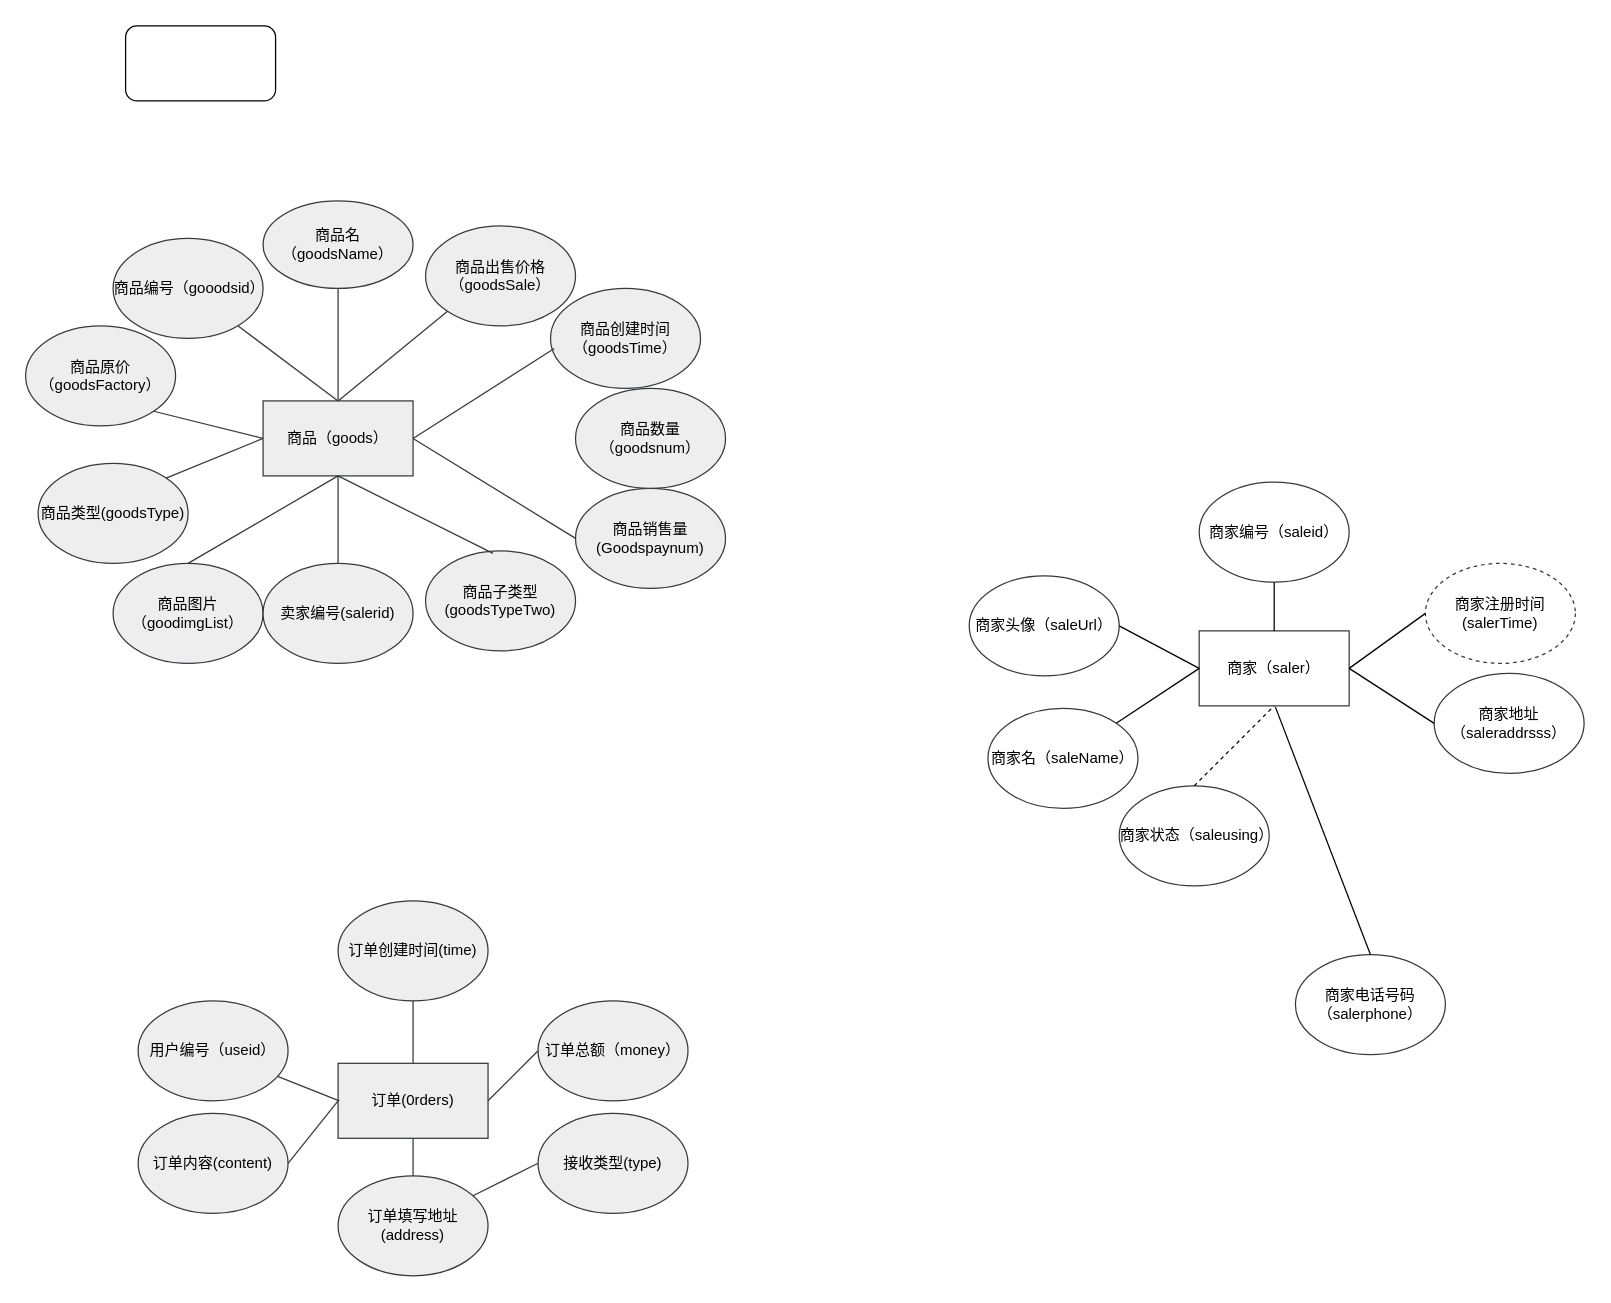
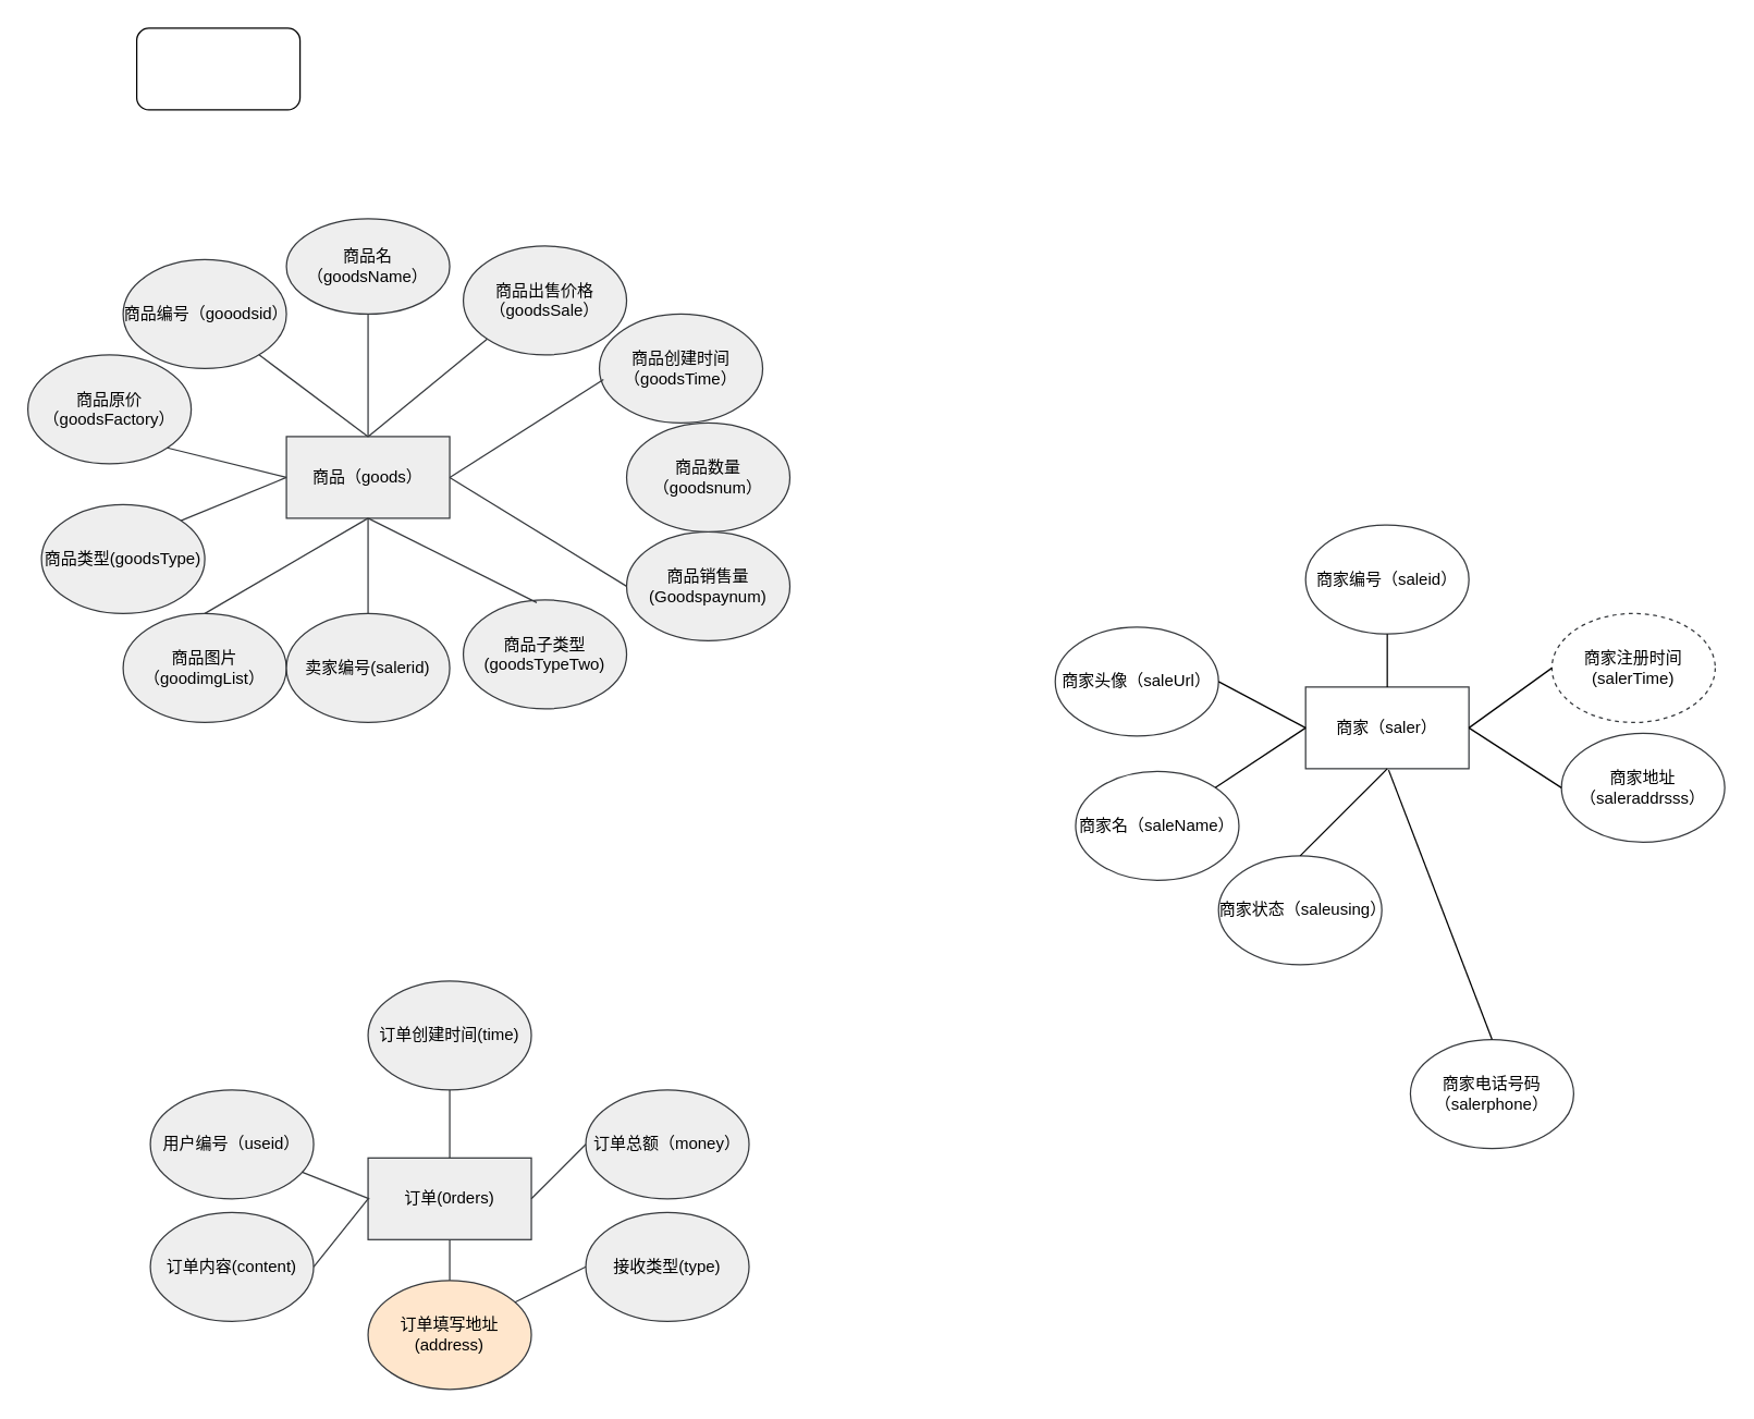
  <mxCell id="0" />
  <mxCell id="1" parent="0" />
  <mxCell id="2" value="" style="rounded=1;whiteSpace=wrap;html=1;" parent="1" vertex="1"><mxGeometry x="100" y="20" width="120" height="60" as="geometry" /></mxCell>
  <mxCell id="3" value="商品（goods）" style="rounded=0;whiteSpace=wrap;html=1;fillColor=#eeeeee;strokeColor=#36393d;fontColor=#000000;" parent="1" vertex="1"><mxGeometry x="210" y="320" width="120" height="60" as="geometry" /></mxCell>
  <mxCell id="4" value="商品原价（goodsFactory）" style="ellipse;whiteSpace=wrap;html=1;fillColor=#eeeeee;strokeColor=#36393d;fontColor=#000000;" parent="1" vertex="1"><mxGeometry x="20" y="260" width="120" height="80" as="geometry" /></mxCell>
  <mxCell id="5" value="商品名（goodsName）" style="ellipse;whiteSpace=wrap;html=1;fillColor=#eeeeee;strokeColor=#36393d;fontColor=#000000;" parent="1" vertex="1"><mxGeometry x="210" y="160" width="120" height="70" as="geometry" /></mxCell>
  <mxCell id="6" value="商品销售量(Goodspaynum)" style="ellipse;whiteSpace=wrap;html=1;fillColor=#eeeeee;strokeColor=#36393d;fontColor=#000000;" parent="1" vertex="1"><mxGeometry x="460" y="390" width="120" height="80" as="geometry" /></mxCell>
  <mxCell id="7" value="" style="endArrow=none;html=1;exitX=0.5;exitY=0;exitDx=0;exitDy=0;entryX=0.5;entryY=1;entryDx=0;entryDy=0;fillColor=#eeeeee;strokeColor=#36393d;fontColor=#000000;" parent="1" source="3" target="5" edge="1"><mxGeometry width="50" height="50" relative="1" as="geometry"><mxPoint x="220" y="330" as="sourcePoint" /><mxPoint x="270" y="280" as="targetPoint" /></mxGeometry></mxCell>
  <mxCell id="8" value="" style="endArrow=none;html=1;entryX=0;entryY=0.5;entryDx=0;entryDy=0;fillColor=#eeeeee;strokeColor=#36393d;fontColor=#000000;" parent="1" target="6" edge="1"><mxGeometry width="50" height="50" relative="1" as="geometry"><mxPoint x="330" y="350" as="sourcePoint" /><mxPoint x="380" y="300" as="targetPoint" /></mxGeometry></mxCell>
  <mxCell id="9" value="" style="endArrow=none;html=1;entryX=0;entryY=0.5;entryDx=0;entryDy=0;exitX=1;exitY=1;exitDx=0;exitDy=0;fillColor=#eeeeee;strokeColor=#36393d;fontColor=#000000;" parent="1" source="4" target="3" edge="1"><mxGeometry width="50" height="50" relative="1" as="geometry"><mxPoint x="170" y="350" as="sourcePoint" /><mxPoint x="220" y="300" as="targetPoint" /></mxGeometry></mxCell>
  <mxCell id="10" value="商品图片（goodimgList）" style="ellipse;whiteSpace=wrap;html=1;fillColor=#eeeeee;strokeColor=#36393d;fontColor=#000000;" parent="1" vertex="1"><mxGeometry x="90" y="450" width="120" height="80" as="geometry" /></mxCell>
  <mxCell id="11" value="" style="endArrow=none;html=1;entryX=0.5;entryY=1;entryDx=0;entryDy=0;exitX=0.5;exitY=0;exitDx=0;exitDy=0;fillColor=#eeeeee;strokeColor=#36393d;fontColor=#000000;" parent="1" source="10" target="3" edge="1"><mxGeometry width="50" height="50" relative="1" as="geometry"><mxPoint x="264" y="427" as="sourcePoint" /><mxPoint x="340" y="250" as="targetPoint" /></mxGeometry></mxCell>
  <mxCell id="12" value="卖家编号(salerid)" style="ellipse;whiteSpace=wrap;html=1;fillColor=#eeeeee;strokeColor=#36393d;fontColor=#000000;" parent="1" vertex="1"><mxGeometry x="210" y="450" width="120" height="80" as="geometry" /></mxCell>
  <mxCell id="13" value="" style="endArrow=none;html=1;fillColor=#eeeeee;strokeColor=#36393d;fontColor=#000000;" parent="1" source="12" edge="1"><mxGeometry width="50" height="50" relative="1" as="geometry"><mxPoint x="300" y="430" as="sourcePoint" /><mxPoint x="270" y="380" as="targetPoint" /></mxGeometry></mxCell>
  <mxCell id="14" value="商品编号（gooodsid）" style="ellipse;whiteSpace=wrap;html=1;fillColor=#eeeeee;strokeColor=#36393d;fontColor=#000000;" parent="1" vertex="1"><mxGeometry x="90" y="190" width="120" height="80" as="geometry" /></mxCell>
  <mxCell id="15" value="" style="endArrow=none;html=1;fillColor=#eeeeee;strokeColor=#36393d;fontColor=#000000;" parent="1" source="14" edge="1"><mxGeometry width="50" height="50" relative="1" as="geometry"><mxPoint x="190" y="340" as="sourcePoint" /><mxPoint x="270" y="320" as="targetPoint" /></mxGeometry></mxCell>
  <mxCell id="16" value="商品出售价格（goodsSale）" style="ellipse;whiteSpace=wrap;html=1;shadow=0;fillColor=#eeeeee;strokeColor=#36393d;fontColor=#000000;" parent="1" vertex="1"><mxGeometry x="340" y="180" width="120" height="80" as="geometry" /></mxCell>
  <mxCell id="17" value="" style="endArrow=none;html=1;exitX=0.5;exitY=0;exitDx=0;exitDy=0;entryX=0;entryY=1;entryDx=0;entryDy=0;fillColor=#eeeeee;strokeColor=#36393d;fontColor=#000000;" parent="1" source="3" target="16" edge="1"><mxGeometry width="50" height="50" relative="1" as="geometry"><mxPoint x="320" y="340" as="sourcePoint" /><mxPoint x="370" y="290" as="targetPoint" /></mxGeometry></mxCell>
  <mxCell id="18" value="商品类型(goodsType)" style="ellipse;whiteSpace=wrap;html=1;fillColor=#eeeeee;strokeColor=#36393d;fontColor=#000000;" parent="1" vertex="1"><mxGeometry x="30" y="370" width="120" height="80" as="geometry" /></mxCell>
  <mxCell id="19" value="商品子类型(goodsTypeTwo)" style="ellipse;whiteSpace=wrap;html=1;fillColor=#eeeeee;strokeColor=#36393d;fontColor=#000000;" parent="1" vertex="1"><mxGeometry x="340" y="440" width="120" height="80" as="geometry" /></mxCell>
  <mxCell id="20" value="" style="endArrow=none;html=1;exitX=1;exitY=0;exitDx=0;exitDy=0;entryX=0;entryY=0.5;entryDx=0;entryDy=0;fillColor=#eeeeee;strokeColor=#36393d;fontColor=#000000;" parent="1" source="18" target="3" edge="1"><mxGeometry width="50" height="50" relative="1" as="geometry"><mxPoint x="140" y="420" as="sourcePoint" /><mxPoint x="190" y="370" as="targetPoint" /></mxGeometry></mxCell>
  <mxCell id="21" value="" style="endArrow=none;html=1;exitX=0.45;exitY=0.025;exitDx=0;exitDy=0;exitPerimeter=0;fillColor=#eeeeee;strokeColor=#36393d;fontColor=#000000;" parent="1" source="19" edge="1"><mxGeometry width="50" height="50" relative="1" as="geometry"><mxPoint x="290" y="340" as="sourcePoint" /><mxPoint x="270" y="380" as="targetPoint" /></mxGeometry></mxCell>
  <mxCell id="22" value="商品数量（goodsnum）" style="ellipse;whiteSpace=wrap;html=1;fillColor=#eeeeee;strokeColor=#36393d;fontColor=#000000;" parent="1" vertex="1"><mxGeometry x="460" y="310" width="120" height="80" as="geometry" /></mxCell>
  <mxCell id="23" value="商品创建时间（goodsTime）" style="ellipse;whiteSpace=wrap;html=1;fillColor=#eeeeee;strokeColor=#36393d;fontColor=#000000;" parent="1" vertex="1"><mxGeometry x="440" y="230" width="120" height="80" as="geometry" /></mxCell>
  <mxCell id="24" value="" style="endArrow=none;html=1;entryX=0.025;entryY=0.6;entryDx=0;entryDy=0;entryPerimeter=0;exitX=1;exitY=0.5;exitDx=0;exitDy=0;fillColor=#eeeeee;strokeColor=#36393d;fontColor=#000000;" parent="1" source="3" target="23" edge="1"><mxGeometry width="50" height="50" relative="1" as="geometry"><mxPoint x="290" y="330" as="sourcePoint" /><mxPoint x="340" y="280" as="targetPoint" /></mxGeometry></mxCell>
  <mxCell id="25" value="订单(0rders)" style="rounded=0;whiteSpace=wrap;html=1;fillColor=#eeeeee;strokeColor=#36393d;fontColor=#000000;" parent="1" vertex="1"><mxGeometry x="270" y="850" width="120" height="60" as="geometry" /></mxCell>
  <mxCell id="26" value="订单内容(content)" style="ellipse;whiteSpace=wrap;html=1;fillColor=#eeeeee;strokeColor=#36393d;fontColor=#000000;" parent="1" vertex="1"><mxGeometry x="110" y="890" width="120" height="80" as="geometry" /></mxCell>
- <mxCell id="27" value="订单填写地址(address)" style="ellipse;whiteSpace=wrap;html=1;fillColor=#eeeeee;strokeColor=#36393d;fontColor=#000000;" parent="1" vertex="1"><mxGeometry x="270" y="940" width="120" height="80" as="geometry" /></mxCell>
+ <mxCell id="27" value="订单填写地址(address)" style="ellipse;whiteSpace=wrap;html=1;fillColor=#ffe6cc;strokeColor=#36393d;fontColor=#000000;" parent="1" vertex="1"><mxGeometry x="270" y="940" width="120" height="80" as="geometry" /></mxCell>
  <mxCell id="28" value="接收类型(type)" style="ellipse;whiteSpace=wrap;html=1;fillColor=#eeeeee;strokeColor=#36393d;fontColor=#000000;" parent="1" vertex="1"><mxGeometry x="430" y="890" width="120" height="80" as="geometry" /></mxCell>
  <mxCell id="29" value="订单创建时间(time)" style="ellipse;whiteSpace=wrap;html=1;fillColor=#eeeeee;strokeColor=#36393d;fontColor=#000000;" parent="1" vertex="1"><mxGeometry x="270" y="720" width="120" height="80" as="geometry" /></mxCell>
  <mxCell id="30" value="" style="endArrow=none;html=1;exitX=1;exitY=0.5;exitDx=0;exitDy=0;entryX=0;entryY=0.5;entryDx=0;entryDy=0;fillColor=#eeeeee;strokeColor=#36393d;fontColor=#000000;" parent="1" source="26" target="25" edge="1"><mxGeometry width="50" height="50" relative="1" as="geometry"><mxPoint x="270" y="920" as="sourcePoint" /><mxPoint x="320" y="870" as="targetPoint" /></mxGeometry></mxCell>
  <mxCell id="31" value="" style="endArrow=none;html=1;entryX=0.5;entryY=1;entryDx=0;entryDy=0;fillColor=#eeeeee;strokeColor=#36393d;fontColor=#000000;" parent="1" target="25" edge="1"><mxGeometry width="50" height="50" relative="1" as="geometry"><mxPoint x="330" y="940" as="sourcePoint" /><mxPoint x="330" y="920" as="targetPoint" /></mxGeometry></mxCell>
  <mxCell id="32" value="" style="endArrow=none;html=1;entryX=0.5;entryY=1;entryDx=0;entryDy=0;fillColor=#eeeeee;strokeColor=#36393d;fontColor=#000000;" parent="1" target="29" edge="1"><mxGeometry width="50" height="50" relative="1" as="geometry"><mxPoint x="330" y="850" as="sourcePoint" /><mxPoint x="280" y="790" as="targetPoint" /></mxGeometry></mxCell>
  <mxCell id="33" value="" style="endArrow=none;html=1;exitX=0;exitY=0.5;exitDx=0;exitDy=0;fillColor=#eeeeee;strokeColor=#36393d;fontColor=#000000;" parent="1" source="28" target="27" edge="1"><mxGeometry width="50" height="50" relative="1" as="geometry"><mxPoint x="270" y="920" as="sourcePoint" /><mxPoint x="320" y="870" as="targetPoint" /></mxGeometry></mxCell>
  <mxCell id="34" value="用户编号（useid）" style="ellipse;whiteSpace=wrap;html=1;fillColor=#eeeeee;strokeColor=#36393d;fontColor=#000000;" parent="1" vertex="1"><mxGeometry x="110" y="800" width="120" height="80" as="geometry" /></mxCell>
  <mxCell id="35" value="订单总额（money）" style="ellipse;whiteSpace=wrap;html=1;fillColor=#eeeeee;strokeColor=#36393d;fontColor=#000000;" parent="1" vertex="1"><mxGeometry x="430" y="800" width="120" height="80" as="geometry" /></mxCell>
  <mxCell id="36" value="" style="endArrow=none;html=1;fillColor=#eeeeee;strokeColor=#36393d;fontColor=#000000;" parent="1" source="34" edge="1"><mxGeometry width="50" height="50" relative="1" as="geometry"><mxPoint x="220" y="870" as="sourcePoint" /><mxPoint x="271" y="880" as="targetPoint" /></mxGeometry></mxCell>
  <mxCell id="37" value="" style="endArrow=none;html=1;exitX=1;exitY=0.5;exitDx=0;exitDy=0;entryX=0;entryY=0.5;entryDx=0;entryDy=0;fillColor=#eeeeee;strokeColor=#36393d;fontColor=#000000;" parent="1" source="25" target="35" edge="1"><mxGeometry width="50" height="50" relative="1" as="geometry"><mxPoint x="400" y="880" as="sourcePoint" /><mxPoint x="450" y="830" as="targetPoint" /></mxGeometry></mxCell>
  <mxCell id="38" value="商家（saler）" style="rounded=0;whiteSpace=wrap;html=1;shadow=0;strokeColor=#36393d;fontColor=#000000;fillColor=none;" parent="1" vertex="1"><mxGeometry x="959" y="504" width="120" height="60" as="geometry" /></mxCell>
  <mxCell id="39" value="商家头像（saleUrl）" style="ellipse;whiteSpace=wrap;html=1;shadow=0;strokeColor=#36393d;fontColor=#000000;fillColor=none;" parent="1" vertex="1"><mxGeometry x="775" y="460" width="120" height="80" as="geometry" /></mxCell>
  <mxCell id="40" value="商家状态（saleusing）" style="ellipse;whiteSpace=wrap;html=1;shadow=0;strokeColor=#36393d;fontColor=#000000;fillColor=none;" parent="1" vertex="1"><mxGeometry x="895" y="628" width="120" height="80" as="geometry" /></mxCell>
  <mxCell id="41" value="商家编号（saleid）" style="ellipse;whiteSpace=wrap;html=1;shadow=0;strokeColor=#36393d;fontColor=#000000;fillColor=none;" parent="1" vertex="1"><mxGeometry x="959" y="385" width="120" height="80" as="geometry" /></mxCell>
  <mxCell id="42" value="商家注册时间(salerTime)" style="ellipse;whiteSpace=wrap;html=1;shadow=0;strokeColor=#36393d;fontColor=#000000;fillColor=none;dashed=1;" parent="1" vertex="1"><mxGeometry x="1140" y="450" width="120" height="80" as="geometry" /></mxCell>
  <mxCell id="43" value="" style="endArrow=none;html=1;fontColor=#000000;exitX=1;exitY=0.5;exitDx=0;exitDy=0;entryX=0;entryY=0.5;entryDx=0;entryDy=0;strokeColor=#000000;" parent="1" source="39" target="38" edge="1"><mxGeometry width="50" height="50" relative="1" as="geometry"><mxPoint x="891" y="504" as="sourcePoint" /><mxPoint x="941" y="454" as="targetPoint" /></mxGeometry></mxCell>
- <mxCell id="44" value="" style="endArrow=none;html=1;fontColor=#000000;exitX=0.5;exitY=0;exitDx=0;exitDy=0;entryX=0.5;entryY=1;entryDx=0;entryDy=0;strokeColor=#000000;dashed=1;" parent="1" source="40" target="38" edge="1"><mxGeometry width="50" height="50" relative="1" as="geometry"><mxPoint x="881" y="542" as="sourcePoint" /><mxPoint x="969" y="544" as="targetPoint" /></mxGeometry></mxCell>
+ <mxCell id="44" value="" style="endArrow=none;html=1;fontColor=#000000;exitX=0.5;exitY=0;exitDx=0;exitDy=0;entryX=0.5;entryY=1;entryDx=0;entryDy=0;strokeColor=#000000;" parent="1" source="40" target="38" edge="1"><mxGeometry width="50" height="50" relative="1" as="geometry"><mxPoint x="881" y="542" as="sourcePoint" /><mxPoint x="969" y="544" as="targetPoint" /></mxGeometry></mxCell>
  <mxCell id="45" value="" style="endArrow=none;html=1;fontColor=#000000;exitX=0.5;exitY=1;exitDx=0;exitDy=0;entryX=0.5;entryY=0;entryDx=0;entryDy=0;strokeColor=#000000;" parent="1" source="41" target="38" edge="1"><mxGeometry width="50" height="50" relative="1" as="geometry"><mxPoint x="901" y="562" as="sourcePoint" /><mxPoint x="989" y="564" as="targetPoint" /></mxGeometry></mxCell>
  <mxCell id="46" value="" style="endArrow=none;html=1;fontColor=#000000;exitX=0;exitY=0.5;exitDx=0;exitDy=0;entryX=1;entryY=0.5;entryDx=0;entryDy=0;strokeColor=#000000;" parent="1" source="42" target="38" edge="1"><mxGeometry width="50" height="50" relative="1" as="geometry"><mxPoint x="911" y="572" as="sourcePoint" /><mxPoint x="999" y="574" as="targetPoint" /></mxGeometry></mxCell>
  <mxCell id="47" value="商家地址（saleraddrsss）" style="ellipse;whiteSpace=wrap;html=1;shadow=0;strokeColor=#36393d;fontColor=#000000;fillColor=none;" vertex="1" parent="1"><mxGeometry x="1147" y="538" width="120" height="80" as="geometry" /></mxCell>
  <mxCell id="48" value="商家名（saleName）" style="ellipse;whiteSpace=wrap;html=1;shadow=0;strokeColor=#36393d;fontColor=#000000;fillColor=none;" vertex="1" parent="1"><mxGeometry x="790" y="566" width="120" height="80" as="geometry" /></mxCell>
  <mxCell id="49" value="" style="endArrow=none;html=1;fontColor=#000000;exitX=0;exitY=0.5;exitDx=0;exitDy=0;strokeColor=#000000;" edge="1" parent="1" source="38" target="48"><mxGeometry width="50" height="50" relative="1" as="geometry"><mxPoint x="956" y="557" as="sourcePoint" /><mxPoint x="891" y="622" as="targetPoint" /></mxGeometry></mxCell>
  <mxCell id="50" value="" style="endArrow=none;html=1;fontColor=#000000;exitX=0;exitY=0.5;exitDx=0;exitDy=0;entryX=1;entryY=0.5;entryDx=0;entryDy=0;strokeColor=#000000;" edge="1" parent="1" source="47" target="38"><mxGeometry width="50" height="50" relative="1" as="geometry"><mxPoint x="1164" y="489" as="sourcePoint" /><mxPoint x="1099" y="554" as="targetPoint" /></mxGeometry></mxCell>
  <mxCell id="51" value="商家电话号码（salerphone）" style="ellipse;whiteSpace=wrap;html=1;shadow=0;strokeColor=#36393d;fontColor=#000000;fillColor=none;" vertex="1" parent="1"><mxGeometry x="1036" y="763" width="120" height="80" as="geometry" /></mxCell>
  <mxCell id="52" value="" style="endArrow=none;html=1;fontColor=#000000;exitX=0.5;exitY=0;exitDx=0;exitDy=0;strokeColor=#000000;" edge="1" parent="1" source="51"><mxGeometry width="50" height="50" relative="1" as="geometry"><mxPoint x="965" y="638" as="sourcePoint" /><mxPoint x="1020" y="565" as="targetPoint" /></mxGeometry></mxCell>
